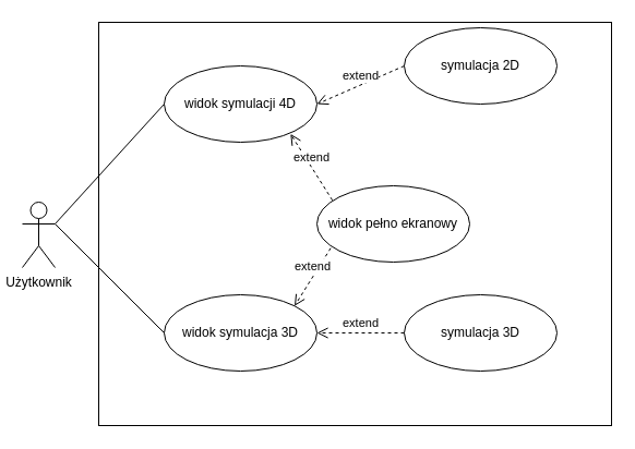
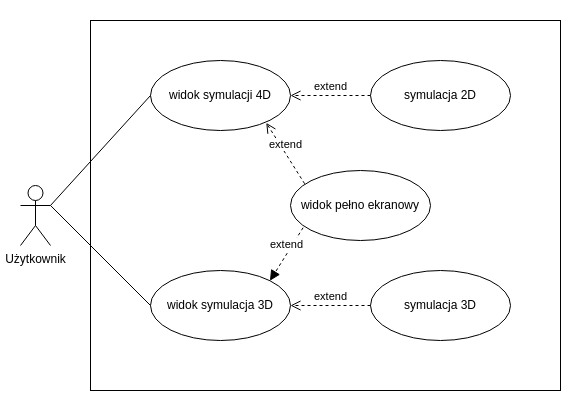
  <mxCell id="0" />
  <mxCell id="1" parent="0" />
  <mxCell id="2" value="Użytkownik" style="shape=umlActor;verticalLabelPosition=bottom;verticalAlign=top;html=1;" vertex="1" parent="1"><mxGeometry x="20" y="185" width="30" height="60" as="geometry" /></mxCell>
  <mxCell id="3" value="" style="rounded=0;whiteSpace=wrap;html=1;" vertex="1" parent="1"><mxGeometry x="90" y="20" width="470" height="370" as="geometry" /></mxCell>
  <mxCell id="4" value="widok symulacji 4D" style="ellipse;whiteSpace=wrap;html=1;" vertex="1" parent="1"><mxGeometry x="150" y="60" width="140" height="70" as="geometry" /></mxCell>
  <mxCell id="5" value="widok symulacja 3D" style="ellipse;whiteSpace=wrap;html=1;" vertex="1" parent="1"><mxGeometry x="150" y="270" width="140" height="70" as="geometry" /></mxCell>
- <mxCell id="6" value="symulacja 2D" style="ellipse;whiteSpace=wrap;html=1;" vertex="1" parent="1"><mxGeometry x="370" y="25" width="140" height="70" as="geometry" /></mxCell>
+ <mxCell id="6" value="symulacja 2D" style="ellipse;whiteSpace=wrap;html=1;" vertex="1" parent="1"><mxGeometry x="370" y="60" width="140" height="70" as="geometry" /></mxCell>
  <mxCell id="7" value="symulacja 3D" style="ellipse;whiteSpace=wrap;html=1;" vertex="1" parent="1"><mxGeometry x="370" y="270" width="140" height="70" as="geometry" /></mxCell>
  <mxCell id="8" value="extend" style="html=1;verticalAlign=bottom;endArrow=open;dashed=1;endSize=8;curved=0;rounded=0;entryX=1;entryY=0.5;entryDx=0;entryDy=0;exitX=0;exitY=0.5;exitDx=0;exitDy=0;" edge="1" parent="1" source="7" target="5"><mxGeometry relative="1" as="geometry"><mxPoint x="370" y="230" as="sourcePoint" /><mxPoint x="290" y="230" as="targetPoint" /></mxGeometry></mxCell>
  <mxCell id="9" value="extend" style="html=1;verticalAlign=bottom;endArrow=open;dashed=1;endSize=8;curved=0;rounded=0;entryX=1;entryY=0.5;entryDx=0;entryDy=0;exitX=0;exitY=0.5;exitDx=0;exitDy=0;" edge="1" parent="1" source="6" target="4"><mxGeometry relative="1" as="geometry"><mxPoint x="366" y="130" as="sourcePoint" /><mxPoint x="284" y="127" as="targetPoint" /></mxGeometry></mxCell>
  <mxCell id="10" value="" style="endArrow=none;html=1;rounded=0;exitX=1;exitY=0.333;exitDx=0;exitDy=0;exitPerimeter=0;entryX=0;entryY=0.5;entryDx=0;entryDy=0;" edge="1" parent="1" source="2" target="4"><mxGeometry width="50" height="50" relative="1" as="geometry"><mxPoint y="270" as="sourcePoint" x="10" /><mxPoint x="60" y="220" as="targetPoint" /></mxGeometry></mxCell>
  <mxCell id="11" value="" style="endArrow=none;html=1;rounded=0;exitX=1;exitY=0.333;exitDx=0;exitDy=0;exitPerimeter=0;entryX=0;entryY=0.5;entryDx=0;entryDy=0;" edge="1" parent="1" source="2" target="5"><mxGeometry width="50" height="50" relative="1" as="geometry"><mxPoint x="-10" y="300" as="sourcePoint" /><mxPoint x="40" y="250" as="targetPoint" /></mxGeometry></mxCell>
  <mxCell id="12" value="widok pełno ekranowy" style="ellipse;whiteSpace=wrap;html=1;" vertex="1" parent="1"><mxGeometry x="290" y="170" width="140" height="70" as="geometry" /></mxCell>
  <mxCell id="13" value="extend" style="html=1;verticalAlign=bottom;endArrow=open;dashed=1;endSize=8;curved=0;rounded=0;entryX=0.827;entryY=0.891;entryDx=0;entryDy=0;entryPerimeter=0;exitX=0.101;exitY=0.189;exitDx=0;exitDy=0;exitPerimeter=0;" edge="1" parent="1" source="12" target="4"><mxGeometry relative="1" as="geometry"><mxPoint x="370" y="410" as="sourcePoint" /><mxPoint x="290" y="410" as="targetPoint" /></mxGeometry></mxCell>
- <mxCell id="14" value="extend" style="html=1;verticalAlign=bottom;endArrow=open;dashed=1;endSize=8;curved=0;rounded=0;entryX=1;entryY=0;entryDx=0;entryDy=0;exitX=0.09;exitY=0.817;exitDx=0;exitDy=0;exitPerimeter=0;" edge="1" parent="1" source="12" target="5"><mxGeometry relative="1" as="geometry"><mxPoint x="314" y="193" as="sourcePoint" /><mxPoint x="276" y="132" as="targetPoint" /></mxGeometry></mxCell>
+ <mxCell id="14" value="extend" style="html=1;verticalAlign=bottom;endArrow=block;dashed=1;endSize=8;curved=0;rounded=0;entryX=1;entryY=0;entryDx=0;entryDy=0;exitX=0.09;exitY=0.817;exitDx=0;exitDy=0;exitPerimeter=0;" edge="1" parent="1" source="12" target="5"><mxGeometry relative="1" as="geometry"><mxPoint x="314" y="193" as="sourcePoint" /><mxPoint x="276" y="132" as="targetPoint" /></mxGeometry></mxCell>
